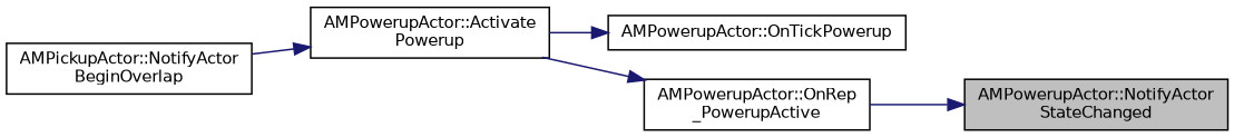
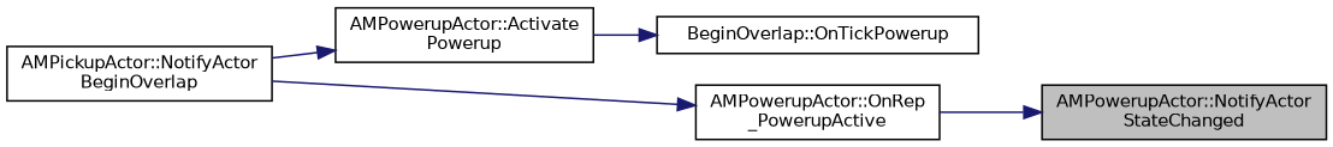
  digraph {
    rankdir=RL
    node [color=black fillcolor=white fontname=Helvetica fontsize=10 shape=record style=filled]
    edge [color=midnightblue dir=back fontname=Helvetica fontsize=10 labelfontname=Helvetica labelfontsize=10 style=solid]
    n1 [fillcolor=grey75 fontcolor=black height=0.2 label="AMPowerupActor::NotifyActor\lStateChanged" width=0.4]
    n2 [height=0.2 label="AMPowerupActor::OnRep\l_PowerupActive" width=0.4]
    n3 [height=0.2 label="AMPowerupActor::Activate\lPowerup" width=0.4]
    n4 [height=0.2 label="AMPickupActor::NotifyActor\lBeginOverlap" width=0.4]
-   n5 [height=0.2 label="AMPowerupActor::OnTickPowerup" width=0.4]
+   n5 [height=0.2 label="BeginOverlap::OnTickPowerup" width=0.4]
    n1 -> n2
-   n2 -> n3
+   n2 -> n4
    n3 -> n4
    n5 -> n3
  }
